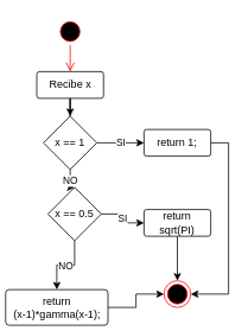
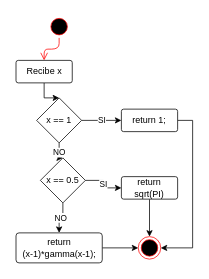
  <mxCell id="0" />
  <mxCell id="1" parent="0" />
  <mxCell id="2" value="" style="ellipse;html=1;shape=endState;fillColor=#000000;strokeColor=#ff0000;" vertex="1" parent="1"><mxGeometry x="183.5" y="315" width="30" height="30" as="geometry" /></mxCell>
  <mxCell id="3" value="" style="ellipse;html=1;shape=startState;fillColor=#000000;strokeColor=#ff0000;" vertex="1" parent="1"><mxGeometry x="63" width="30" height="30" as="geometry" y="20" /></mxCell>
  <mxCell id="4" value="" style="edgeStyle=orthogonalEdgeStyle;html=1;verticalAlign=bottom;endArrow=open;endSize=8;strokeColor=#ff0000;entryX=0.5;entryY=0;entryDx=0;entryDy=0;" edge="1" source="3" parent="1" target="6"><mxGeometry relative="1" as="geometry"><mxPoint x="78" y="110" as="targetPoint" /></mxGeometry></mxCell>
  <mxCell id="5" style="edgeStyle=orthogonalEdgeStyle;rounded=0;orthogonalLoop=1;jettySize=auto;html=1;" edge="1" parent="1" source="6" target="9"><mxGeometry relative="1" as="geometry" /></mxCell>
- <mxCell id="6" value="Recibe x" style="rounded=1;arcSize=10;whiteSpace=wrap;html=1;align=center;" vertex="1" parent="1"><mxGeometry x="40.5" y="80" width="75" height="30" as="geometry" /></mxCell>
+ <mxCell id="6" value="Recibe x" style="rounded=1;arcSize=10;whiteSpace=wrap;html=1;align=center;" vertex="1" parent="1"><mxGeometry x="20.5" y="80" width="75" height="30" as="geometry" /></mxCell>
  <mxCell id="7" value="NO" style="edgeStyle=orthogonalEdgeStyle;rounded=0;orthogonalLoop=1;jettySize=auto;html=1;entryX=0.5;entryY=0;entryDx=0;entryDy=0;" edge="1" parent="1" source="9" target="12"><mxGeometry relative="1" as="geometry" /></mxCell>
  <mxCell id="8" value="SI" style="edgeStyle=orthogonalEdgeStyle;rounded=0;orthogonalLoop=1;jettySize=auto;html=1;entryX=0;entryY=0.5;entryDx=0;entryDy=0;" edge="1" parent="1" source="9" target="14"><mxGeometry relative="1" as="geometry" /></mxCell>
  <mxCell id="9" value="x == 1" style="rhombus;whiteSpace=wrap;html=1;" vertex="1" parent="1"><mxGeometry x="48" y="130" width="60" height="60" as="geometry" /></mxCell>
  <mxCell id="10" value="NO" style="edgeStyle=orthogonalEdgeStyle;rounded=0;orthogonalLoop=1;jettySize=auto;html=1;" edge="1" parent="1" source="12" target="18"><mxGeometry relative="1" as="geometry" /></mxCell>
  <mxCell id="11" value="SI" style="edgeStyle=orthogonalEdgeStyle;rounded=0;orthogonalLoop=1;jettySize=auto;html=1;" edge="1" parent="1" source="12" target="16"><mxGeometry relative="1" as="geometry" /></mxCell>
  <mxCell id="12" value="x == 0.5" style="rhombus;whiteSpace=wrap;html=1;" vertex="1" parent="1"><mxGeometry x="53" y="210" width="60" height="60" as="geometry" /></mxCell>
  <mxCell id="13" style="edgeStyle=orthogonalEdgeStyle;rounded=0;orthogonalLoop=1;jettySize=auto;html=1;entryX=1;entryY=0.5;entryDx=0;entryDy=0;" edge="1" parent="1" source="14" target="2"><mxGeometry relative="1" as="geometry"><Array as="points"><mxPoint x="256" y="160" /><mxPoint x="256" y="330" /></Array></mxGeometry></mxCell>
  <mxCell id="14" value="return 1;" style="rounded=1;arcSize=10;whiteSpace=wrap;html=1;align=center;" vertex="1" parent="1"><mxGeometry x="161" y="145" width="75" height="30" as="geometry" /></mxCell>
  <mxCell id="15" style="edgeStyle=orthogonalEdgeStyle;rounded=0;orthogonalLoop=1;jettySize=auto;html=1;" edge="1" parent="1" source="16" target="2"><mxGeometry relative="1" as="geometry" /></mxCell>
  <mxCell id="16" value="return sqrt(PI)" style="rounded=1;arcSize=10;whiteSpace=wrap;html=1;align=center;" vertex="1" parent="1"><mxGeometry x="161" y="235" width="75" height="30" as="geometry" /></mxCell>
  <mxCell id="17" style="edgeStyle=orthogonalEdgeStyle;rounded=0;orthogonalLoop=1;jettySize=auto;html=1;entryX=0;entryY=0.5;entryDx=0;entryDy=0;" edge="1" parent="1" source="18" target="2"><mxGeometry relative="1" as="geometry" /></mxCell>
- <mxCell id="18" value="return &lt;br&gt;(x-1)*gamma(x-1);" style="rounded=1;arcSize=10;whiteSpace=wrap;html=1;align=center;" vertex="1" parent="1"><mxGeometry x="5.5" y="325" width="115" height="40" as="geometry" /></mxCell>
+ <mxCell id="18" value="return &lt;br&gt;(x-1)*gamma(x-1);" style="rounded=1;arcSize=10;whiteSpace=wrap;html=1;align=center;" vertex="1" parent="1"><mxGeometry x="20.5" y="310" width="115" height="40" as="geometry" /></mxCell>
